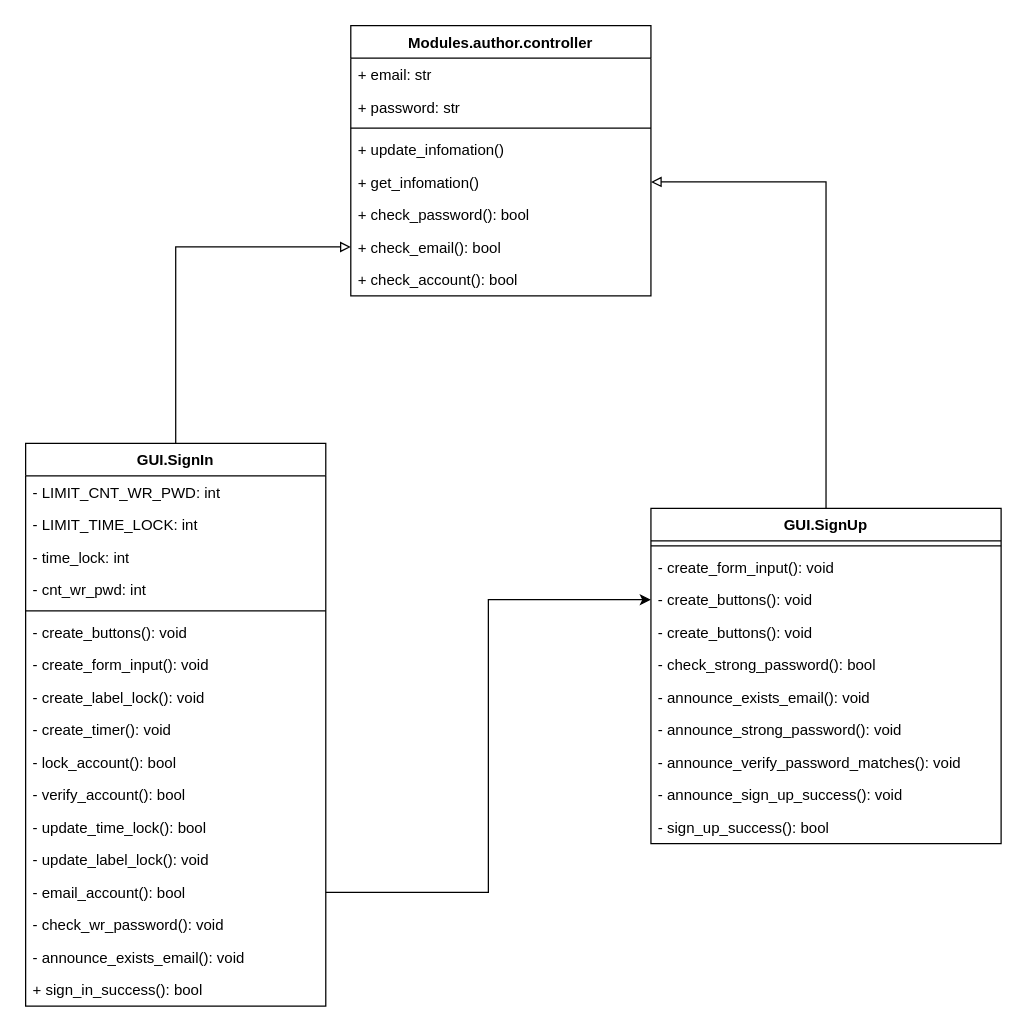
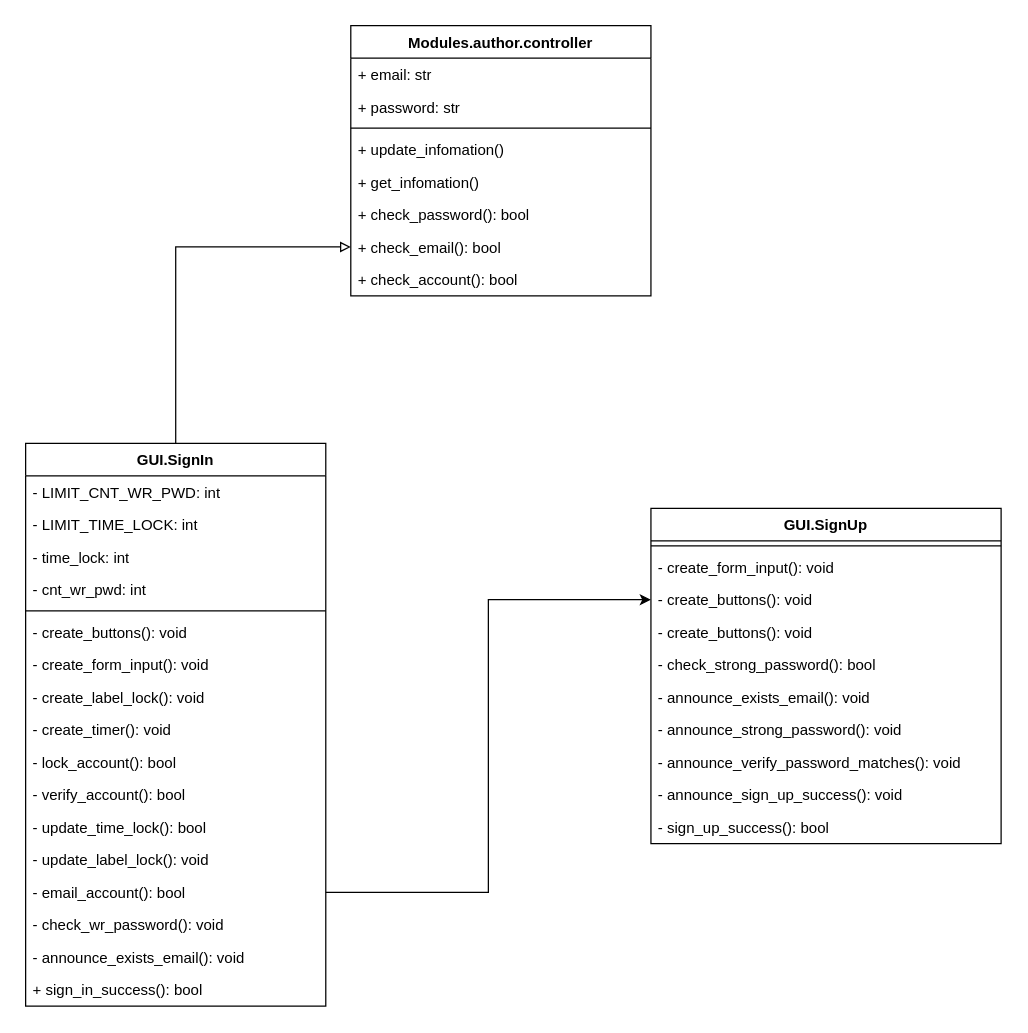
  <mxCell id="0" />
  <mxCell id="1" parent="0" />
  <mxCell id="2" style="edgeStyle=orthogonalEdgeStyle;rounded=0;orthogonalLoop=1;jettySize=auto;html=1;exitX=0.5;exitY=0;exitDx=0;exitDy=0;entryX=0;entryY=0.5;entryDx=0;entryDy=0;endArrow=block;endFill=0;" edge="1" parent="1" source="3" target="40"><mxGeometry relative="1" as="geometry" /></mxCell>
  <mxCell id="3" value="GUI.SignIn" style="swimlane;fontStyle=1;align=center;verticalAlign=top;childLayout=stackLayout;horizontal=1;startSize=26;horizontalStack=0;resizeParent=1;resizeParentMax=0;resizeLast=0;collapsible=1;marginBottom=0;whiteSpace=wrap;html=1;" vertex="1" parent="1"><mxGeometry x="20" y="354" width="240" height="450" as="geometry" /></mxCell>
  <mxCell id="4" value="- LIMIT_CNT_WR_PWD: int" style="text;strokeColor=none;fillColor=none;align=left;verticalAlign=top;spacingLeft=4;spacingRight=4;overflow=hidden;rotatable=0;points=[[0,0.5],[1,0.5]];portConstraint=eastwest;whiteSpace=wrap;html=1;" vertex="1" parent="3"><mxGeometry y="26" width="240" height="26" as="geometry" /></mxCell>
  <mxCell id="5" value="- LIMIT_TIME_LOCK: int" style="text;strokeColor=none;fillColor=none;align=left;verticalAlign=top;spacingLeft=4;spacingRight=4;overflow=hidden;rotatable=0;points=[[0,0.5],[1,0.5]];portConstraint=eastwest;whiteSpace=wrap;html=1;" vertex="1" parent="3"><mxGeometry y="52" width="240" height="26" as="geometry" /></mxCell>
  <mxCell id="6" value="- time_lock: int" style="text;strokeColor=none;fillColor=none;align=left;verticalAlign=top;spacingLeft=4;spacingRight=4;overflow=hidden;rotatable=0;points=[[0,0.5],[1,0.5]];portConstraint=eastwest;whiteSpace=wrap;html=1;" vertex="1" parent="3"><mxGeometry y="78" width="240" height="26" as="geometry" /></mxCell>
  <mxCell id="7" value="- cnt_wr_pwd: int" style="text;strokeColor=none;fillColor=none;align=left;verticalAlign=top;spacingLeft=4;spacingRight=4;overflow=hidden;rotatable=0;points=[[0,0.5],[1,0.5]];portConstraint=eastwest;whiteSpace=wrap;html=1;" vertex="1" parent="3"><mxGeometry y="104" width="240" height="26" as="geometry" /></mxCell>
  <mxCell id="8" value="" style="line;strokeWidth=1;fillColor=none;align=left;verticalAlign=middle;spacingTop=-1;spacingLeft=3;spacingRight=3;rotatable=0;labelPosition=right;points=[];portConstraint=eastwest;strokeColor=inherit;" vertex="1" parent="3"><mxGeometry y="130" width="240" height="8" as="geometry" /></mxCell>
  <mxCell id="9" value="- create_buttons(): void" style="text;strokeColor=none;fillColor=none;align=left;verticalAlign=top;spacingLeft=4;spacingRight=4;overflow=hidden;rotatable=0;points=[[0,0.5],[1,0.5]];portConstraint=eastwest;whiteSpace=wrap;html=1;" vertex="1" parent="3"><mxGeometry y="138" width="240" height="26" as="geometry" /></mxCell>
  <mxCell id="10" value="- create_form_input(): void" style="text;strokeColor=none;fillColor=none;align=left;verticalAlign=top;spacingLeft=4;spacingRight=4;overflow=hidden;rotatable=0;points=[[0,0.5],[1,0.5]];portConstraint=eastwest;whiteSpace=wrap;html=1;" vertex="1" parent="3"><mxGeometry y="164" width="240" height="26" as="geometry" /></mxCell>
  <mxCell id="11" value="- create_label_lock(): void" style="text;strokeColor=none;fillColor=none;align=left;verticalAlign=top;spacingLeft=4;spacingRight=4;overflow=hidden;rotatable=0;points=[[0,0.5],[1,0.5]];portConstraint=eastwest;whiteSpace=wrap;html=1;" vertex="1" parent="3"><mxGeometry y="190" width="240" height="26" as="geometry" /></mxCell>
  <mxCell id="12" value="- create_timer(): void" style="text;strokeColor=none;fillColor=none;align=left;verticalAlign=top;spacingLeft=4;spacingRight=4;overflow=hidden;rotatable=0;points=[[0,0.5],[1,0.5]];portConstraint=eastwest;whiteSpace=wrap;html=1;" vertex="1" parent="3"><mxGeometry y="216" width="240" height="26" as="geometry" /></mxCell>
  <mxCell id="13" value="- lock_account(): bool" style="text;strokeColor=none;fillColor=none;align=left;verticalAlign=top;spacingLeft=4;spacingRight=4;overflow=hidden;rotatable=0;points=[[0,0.5],[1,0.5]];portConstraint=eastwest;whiteSpace=wrap;html=1;" vertex="1" parent="3"><mxGeometry y="242" width="240" height="26" as="geometry" /></mxCell>
  <mxCell id="14" value="- verify_account(): bool" style="text;strokeColor=none;fillColor=none;align=left;verticalAlign=top;spacingLeft=4;spacingRight=4;overflow=hidden;rotatable=0;points=[[0,0.5],[1,0.5]];portConstraint=eastwest;whiteSpace=wrap;html=1;" vertex="1" parent="3"><mxGeometry y="268" width="240" height="26" as="geometry" /></mxCell>
  <mxCell id="15" value="- update_time_lock(): bool" style="text;strokeColor=none;fillColor=none;align=left;verticalAlign=top;spacingLeft=4;spacingRight=4;overflow=hidden;rotatable=0;points=[[0,0.5],[1,0.5]];portConstraint=eastwest;whiteSpace=wrap;html=1;" vertex="1" parent="3"><mxGeometry y="294" width="240" height="26" as="geometry" /></mxCell>
  <mxCell id="16" value="- update_label_lock(): void" style="text;strokeColor=none;fillColor=none;align=left;verticalAlign=top;spacingLeft=4;spacingRight=4;overflow=hidden;rotatable=0;points=[[0,0.5],[1,0.5]];portConstraint=eastwest;whiteSpace=wrap;html=1;" vertex="1" parent="3"><mxGeometry y="320" width="240" height="26" as="geometry" /></mxCell>
  <mxCell id="17" value="- email_account(): bool" style="text;strokeColor=none;fillColor=none;align=left;verticalAlign=top;spacingLeft=4;spacingRight=4;overflow=hidden;rotatable=0;points=[[0,0.5],[1,0.5]];portConstraint=eastwest;whiteSpace=wrap;html=1;" vertex="1" parent="3"><mxGeometry y="346" width="240" height="26" as="geometry" /></mxCell>
  <mxCell id="18" value="- check_wr_password(): void" style="text;strokeColor=none;fillColor=none;align=left;verticalAlign=top;spacingLeft=4;spacingRight=4;overflow=hidden;rotatable=0;points=[[0,0.5],[1,0.5]];portConstraint=eastwest;whiteSpace=wrap;html=1;" vertex="1" parent="3"><mxGeometry y="372" width="240" height="26" as="geometry" /></mxCell>
  <mxCell id="19" value="- announce_exists_email(): void" style="text;strokeColor=none;fillColor=none;align=left;verticalAlign=top;spacingLeft=4;spacingRight=4;overflow=hidden;rotatable=0;points=[[0,0.5],[1,0.5]];portConstraint=eastwest;whiteSpace=wrap;html=1;" vertex="1" parent="3"><mxGeometry y="398" width="240" height="26" as="geometry" /></mxCell>
  <mxCell id="20" value="+ sign_in_success(): bool" style="text;strokeColor=none;fillColor=none;align=left;verticalAlign=top;spacingLeft=4;spacingRight=4;overflow=hidden;rotatable=0;points=[[0,0.5],[1,0.5]];portConstraint=eastwest;whiteSpace=wrap;html=1;" vertex="1" parent="3"><mxGeometry y="424" width="240" height="26" as="geometry" /></mxCell>
- <mxCell id="21" style="edgeStyle=orthogonalEdgeStyle;rounded=0;orthogonalLoop=1;jettySize=auto;html=1;exitX=0.5;exitY=0;exitDx=0;exitDy=0;entryX=1;entryY=0.5;entryDx=0;entryDy=0;endArrow=block;endFill=0;" edge="1" parent="1" source="22" target="38"><mxGeometry relative="1" as="geometry" /></mxCell>
  <mxCell id="22" value="GUI.SignUp" style="swimlane;fontStyle=1;align=center;verticalAlign=top;childLayout=stackLayout;horizontal=1;startSize=26;horizontalStack=0;resizeParent=1;resizeParentMax=0;resizeLast=0;collapsible=1;marginBottom=0;whiteSpace=wrap;html=1;" vertex="1" parent="1"><mxGeometry y="406" width="280" height="268" as="geometry" x="520" /></mxCell>
  <mxCell id="23" value="" style="line;strokeWidth=1;fillColor=none;align=left;verticalAlign=middle;spacingTop=-1;spacingLeft=3;spacingRight=3;rotatable=0;labelPosition=right;points=[];portConstraint=eastwest;strokeColor=inherit;" vertex="1" parent="22"><mxGeometry y="26" width="280" height="8" as="geometry" /></mxCell>
  <mxCell id="24" value="- create_form_input(): void" style="text;strokeColor=none;fillColor=none;align=left;verticalAlign=top;spacingLeft=4;spacingRight=4;overflow=hidden;rotatable=0;points=[[0,0.5],[1,0.5]];portConstraint=eastwest;whiteSpace=wrap;html=1;" vertex="1" parent="22"><mxGeometry y="34" width="280" height="26" as="geometry" /></mxCell>
  <mxCell id="25" value="- create_buttons(): void" style="text;strokeColor=none;fillColor=none;align=left;verticalAlign=top;spacingLeft=4;spacingRight=4;overflow=hidden;rotatable=0;points=[[0,0.5],[1,0.5]];portConstraint=eastwest;whiteSpace=wrap;html=1;" vertex="1" parent="22"><mxGeometry y="60" width="280" height="26" as="geometry" /></mxCell>
  <mxCell id="26" value="- create_buttons(): void" style="text;strokeColor=none;fillColor=none;align=left;verticalAlign=top;spacingLeft=4;spacingRight=4;overflow=hidden;rotatable=0;points=[[0,0.5],[1,0.5]];portConstraint=eastwest;whiteSpace=wrap;html=1;" vertex="1" parent="22"><mxGeometry y="86" width="280" height="26" as="geometry" /></mxCell>
  <mxCell id="27" value="- check_strong_password(): bool" style="text;strokeColor=none;fillColor=none;align=left;verticalAlign=top;spacingLeft=4;spacingRight=4;overflow=hidden;rotatable=0;points=[[0,0.5],[1,0.5]];portConstraint=eastwest;whiteSpace=wrap;html=1;" vertex="1" parent="22"><mxGeometry y="112" width="280" height="26" as="geometry" /></mxCell>
  <mxCell id="28" value="- announce_exists_email(): void" style="text;strokeColor=none;fillColor=none;align=left;verticalAlign=top;spacingLeft=4;spacingRight=4;overflow=hidden;rotatable=0;points=[[0,0.5],[1,0.5]];portConstraint=eastwest;whiteSpace=wrap;html=1;" vertex="1" parent="22"><mxGeometry y="138" width="280" height="26" as="geometry" /></mxCell>
  <mxCell id="29" value="- announce_strong_password(): void" style="text;strokeColor=none;fillColor=none;align=left;verticalAlign=top;spacingLeft=4;spacingRight=4;overflow=hidden;rotatable=0;points=[[0,0.5],[1,0.5]];portConstraint=eastwest;whiteSpace=wrap;html=1;" vertex="1" parent="22"><mxGeometry y="164" width="280" height="26" as="geometry" /></mxCell>
  <mxCell id="30" value="- announce_verify_password_matches(): void" style="text;strokeColor=none;fillColor=none;align=left;verticalAlign=top;spacingLeft=4;spacingRight=4;overflow=hidden;rotatable=0;points=[[0,0.5],[1,0.5]];portConstraint=eastwest;whiteSpace=wrap;html=1;" vertex="1" parent="22"><mxGeometry y="190" width="280" height="26" as="geometry" /></mxCell>
  <mxCell id="31" value="- announce_sign_up_success(): void" style="text;strokeColor=none;fillColor=none;align=left;verticalAlign=top;spacingLeft=4;spacingRight=4;overflow=hidden;rotatable=0;points=[[0,0.5],[1,0.5]];portConstraint=eastwest;whiteSpace=wrap;html=1;" vertex="1" parent="22"><mxGeometry y="216" width="280" height="26" as="geometry" /></mxCell>
  <mxCell id="32" value="- sign_up_success(): bool" style="text;strokeColor=none;fillColor=none;align=left;verticalAlign=top;spacingLeft=4;spacingRight=4;overflow=hidden;rotatable=0;points=[[0,0.5],[1,0.5]];portConstraint=eastwest;whiteSpace=wrap;html=1;" vertex="1" parent="22"><mxGeometry y="242" width="280" height="26" as="geometry" /></mxCell>
  <mxCell id="33" value="Modules.author.controller" style="swimlane;fontStyle=1;align=center;verticalAlign=top;childLayout=stackLayout;horizontal=1;startSize=26;horizontalStack=0;resizeParent=1;resizeParentMax=0;resizeLast=0;collapsible=1;marginBottom=0;whiteSpace=wrap;html=1;" vertex="1" parent="1"><mxGeometry x="280" y="20" width="240" height="216" as="geometry" /></mxCell>
  <mxCell id="34" value="+ email: str" style="text;strokeColor=none;fillColor=none;align=left;verticalAlign=top;spacingLeft=4;spacingRight=4;overflow=hidden;rotatable=0;points=[[0,0.5],[1,0.5]];portConstraint=eastwest;whiteSpace=wrap;html=1;" vertex="1" parent="33"><mxGeometry y="26" width="240" height="26" as="geometry" /></mxCell>
  <mxCell id="35" value="+ password: str" style="text;strokeColor=none;fillColor=none;align=left;verticalAlign=top;spacingLeft=4;spacingRight=4;overflow=hidden;rotatable=0;points=[[0,0.5],[1,0.5]];portConstraint=eastwest;whiteSpace=wrap;html=1;" vertex="1" parent="33"><mxGeometry y="52" width="240" height="26" as="geometry" /></mxCell>
  <mxCell id="36" value="" style="line;strokeWidth=1;fillColor=none;align=left;verticalAlign=middle;spacingTop=-1;spacingLeft=3;spacingRight=3;rotatable=0;labelPosition=right;points=[];portConstraint=eastwest;strokeColor=inherit;" vertex="1" parent="33"><mxGeometry y="78" width="240" height="8" as="geometry" /></mxCell>
  <mxCell id="37" value="+ update_infomation()" style="text;strokeColor=none;fillColor=none;align=left;verticalAlign=top;spacingLeft=4;spacingRight=4;overflow=hidden;rotatable=0;points=[[0,0.5],[1,0.5]];portConstraint=eastwest;whiteSpace=wrap;html=1;" vertex="1" parent="33"><mxGeometry y="86" width="240" height="26" as="geometry" /></mxCell>
  <mxCell id="38" value="+ get_infomation()" style="text;strokeColor=none;fillColor=none;align=left;verticalAlign=top;spacingLeft=4;spacingRight=4;overflow=hidden;rotatable=0;points=[[0,0.5],[1,0.5]];portConstraint=eastwest;whiteSpace=wrap;html=1;" vertex="1" parent="33"><mxGeometry y="112" width="240" height="26" as="geometry" /></mxCell>
  <mxCell id="39" value="+ check_password(): bool" style="text;strokeColor=none;fillColor=none;align=left;verticalAlign=top;spacingLeft=4;spacingRight=4;overflow=hidden;rotatable=0;points=[[0,0.5],[1,0.5]];portConstraint=eastwest;whiteSpace=wrap;html=1;" vertex="1" parent="33"><mxGeometry y="138" width="240" height="26" as="geometry" /></mxCell>
  <mxCell id="40" value="+ check_email(): bool" style="text;strokeColor=none;fillColor=none;align=left;verticalAlign=top;spacingLeft=4;spacingRight=4;overflow=hidden;rotatable=0;points=[[0,0.5],[1,0.5]];portConstraint=eastwest;whiteSpace=wrap;html=1;" vertex="1" parent="33"><mxGeometry y="164" width="240" height="26" as="geometry" /></mxCell>
  <mxCell id="41" value="+ check_account(): bool" style="text;strokeColor=none;fillColor=none;align=left;verticalAlign=top;spacingLeft=4;spacingRight=4;overflow=hidden;rotatable=0;points=[[0,0.5],[1,0.5]];portConstraint=eastwest;whiteSpace=wrap;html=1;" vertex="1" parent="33"><mxGeometry y="190" width="240" height="26" as="geometry" /></mxCell>
  <mxCell id="42" style="edgeStyle=orthogonalEdgeStyle;rounded=0;orthogonalLoop=1;jettySize=auto;html=1;exitX=1;exitY=0.5;exitDx=0;exitDy=0;entryX=0;entryY=0.5;entryDx=0;entryDy=0;" edge="1" parent="1" source="17" target="25"><mxGeometry relative="1" as="geometry" /></mxCell>
